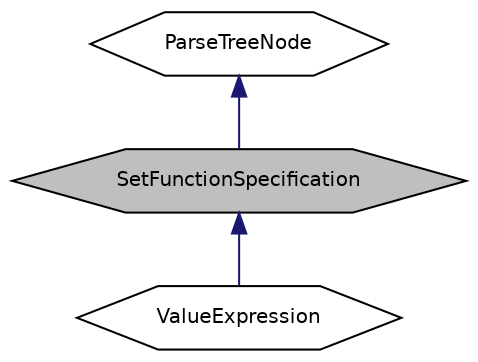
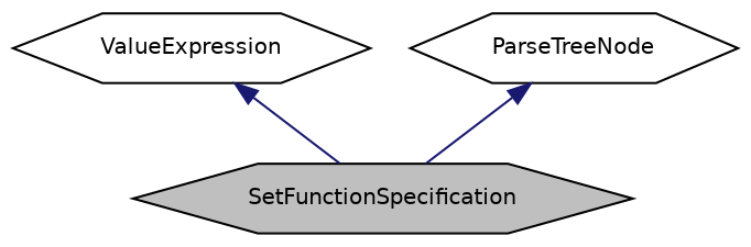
  digraph {
    node [color=black fillcolor=white fontname=Helvetica fontsize=10 shape=hexagon style=filled]
    edge [color=midnightblue dir=back fontname=Helvetica fontsize=10 labelfontname=Helvetica labelfontsize=10 style=solid]
    n1 [fillcolor=grey75 fontcolor=black height=0.2 label=SetFunctionSpecification width=0.4]
    n2 [height=0.2 label=ValueExpression width=0.4]
    n3 [height=0.2 label=ParseTreeNode width=0.4]
-   n1 -> n2
+   n2 -> n1
    n3 -> n1
  }
